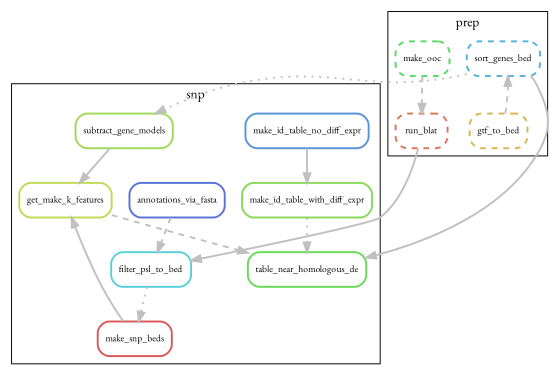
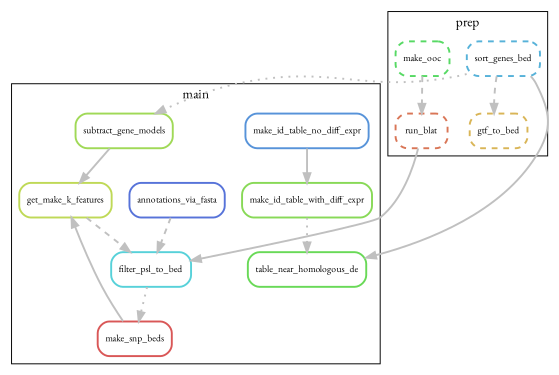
  digraph {
    bgcolor=white
    fontname="EB Garamond"
    node [fontname="EB Garamond" fontsize=10 penwidth=2 shape=box style=rounded]
    edge [color=grey fontname="EB Garamond" penwidth=2 style=bold]
    n1 [color="0.55 0.6 0.85" label=sort_genes_bed style="rounded,dashed"]
    n2 [color="0.04 0.6 0.85" label=run_blat style="rounded,dashed"]
    n3 [color="0.12 0.6 0.85" label=gtf_to_bed style="rounded,dashed"]
    n4 [color="0.35 0.6 0.85" label=make_ooc style="rounded,dashed"]
    n5 [color="0.24 0.6 0.85" label=subtract_gene_models]
    n6 [color="0.31 0.6 0.85" label=table_near_homologous_de]
    n7 [color="0.51 0.6 0.85" label=filter_psl_to_bed]
    n8 [color="0.59 0.6 0.85" label=make_id_table_no_diff_expr]
    n9 [color="0.27 0.6 0.85" label=make_id_table_with_diff_expr]
    n10 [color="0.20 0.6 0.85" label=get_make_k_features]
    n11 [color="0.00 0.6 0.85" label=make_snp_beds]
    n12 [color="0.63 0.6 0.85" label=annotations_via_fasta]
    subgraph cluster_1 {
      label=prep
      n1
      n2
      n3
      n4
    }
    subgraph cluster_2 {
-     label=snp
+     label=main
      n5
      n6
      n7
      n8
      n9
      n10
      n11
      n12
    }
    n1 -> n5 [style=dotted]
    n1 -> n6
    n2 -> n7
-   n3 -> n1 [style=dashed]
+   n1 -> n3 [style=dashed]
    n4 -> n2 [style=dashed]
    n5 -> n10
    n7 -> n11 [style=dotted]
    n8 -> n9
    n9 -> n6 [style=dotted]
-   n10 -> n6 [style=dashed]
+   n10 -> n7 [style=dashed]
    n11 -> n10
    n12 -> n7 [style=dashed]
  }
